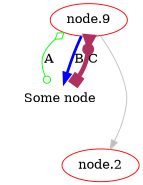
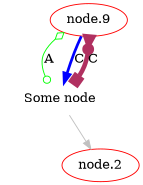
  digraph {
    rankdir=TB
    node [color=red]
    n1 [color=invis label="Some node"]
    "node.2"
    n3 [label="node.9"]
-   n3 -> "node.2" [color=grey]
+   n1 -> "node.2" [color=grey]
    n3 -> n1 [arrowhead=odot arrowtail=ediamond color=green dir=both label=A penwidth=1]
-   n3 -> n1 [color=blue label=B penwidth=3]
+   n3 -> n1 [color=blue label=C penwidth=3]
    n3 -> n1 [arrowhead=box arrowtail=invdot color=maroon dir=both label=C penwidth=5]
  }
